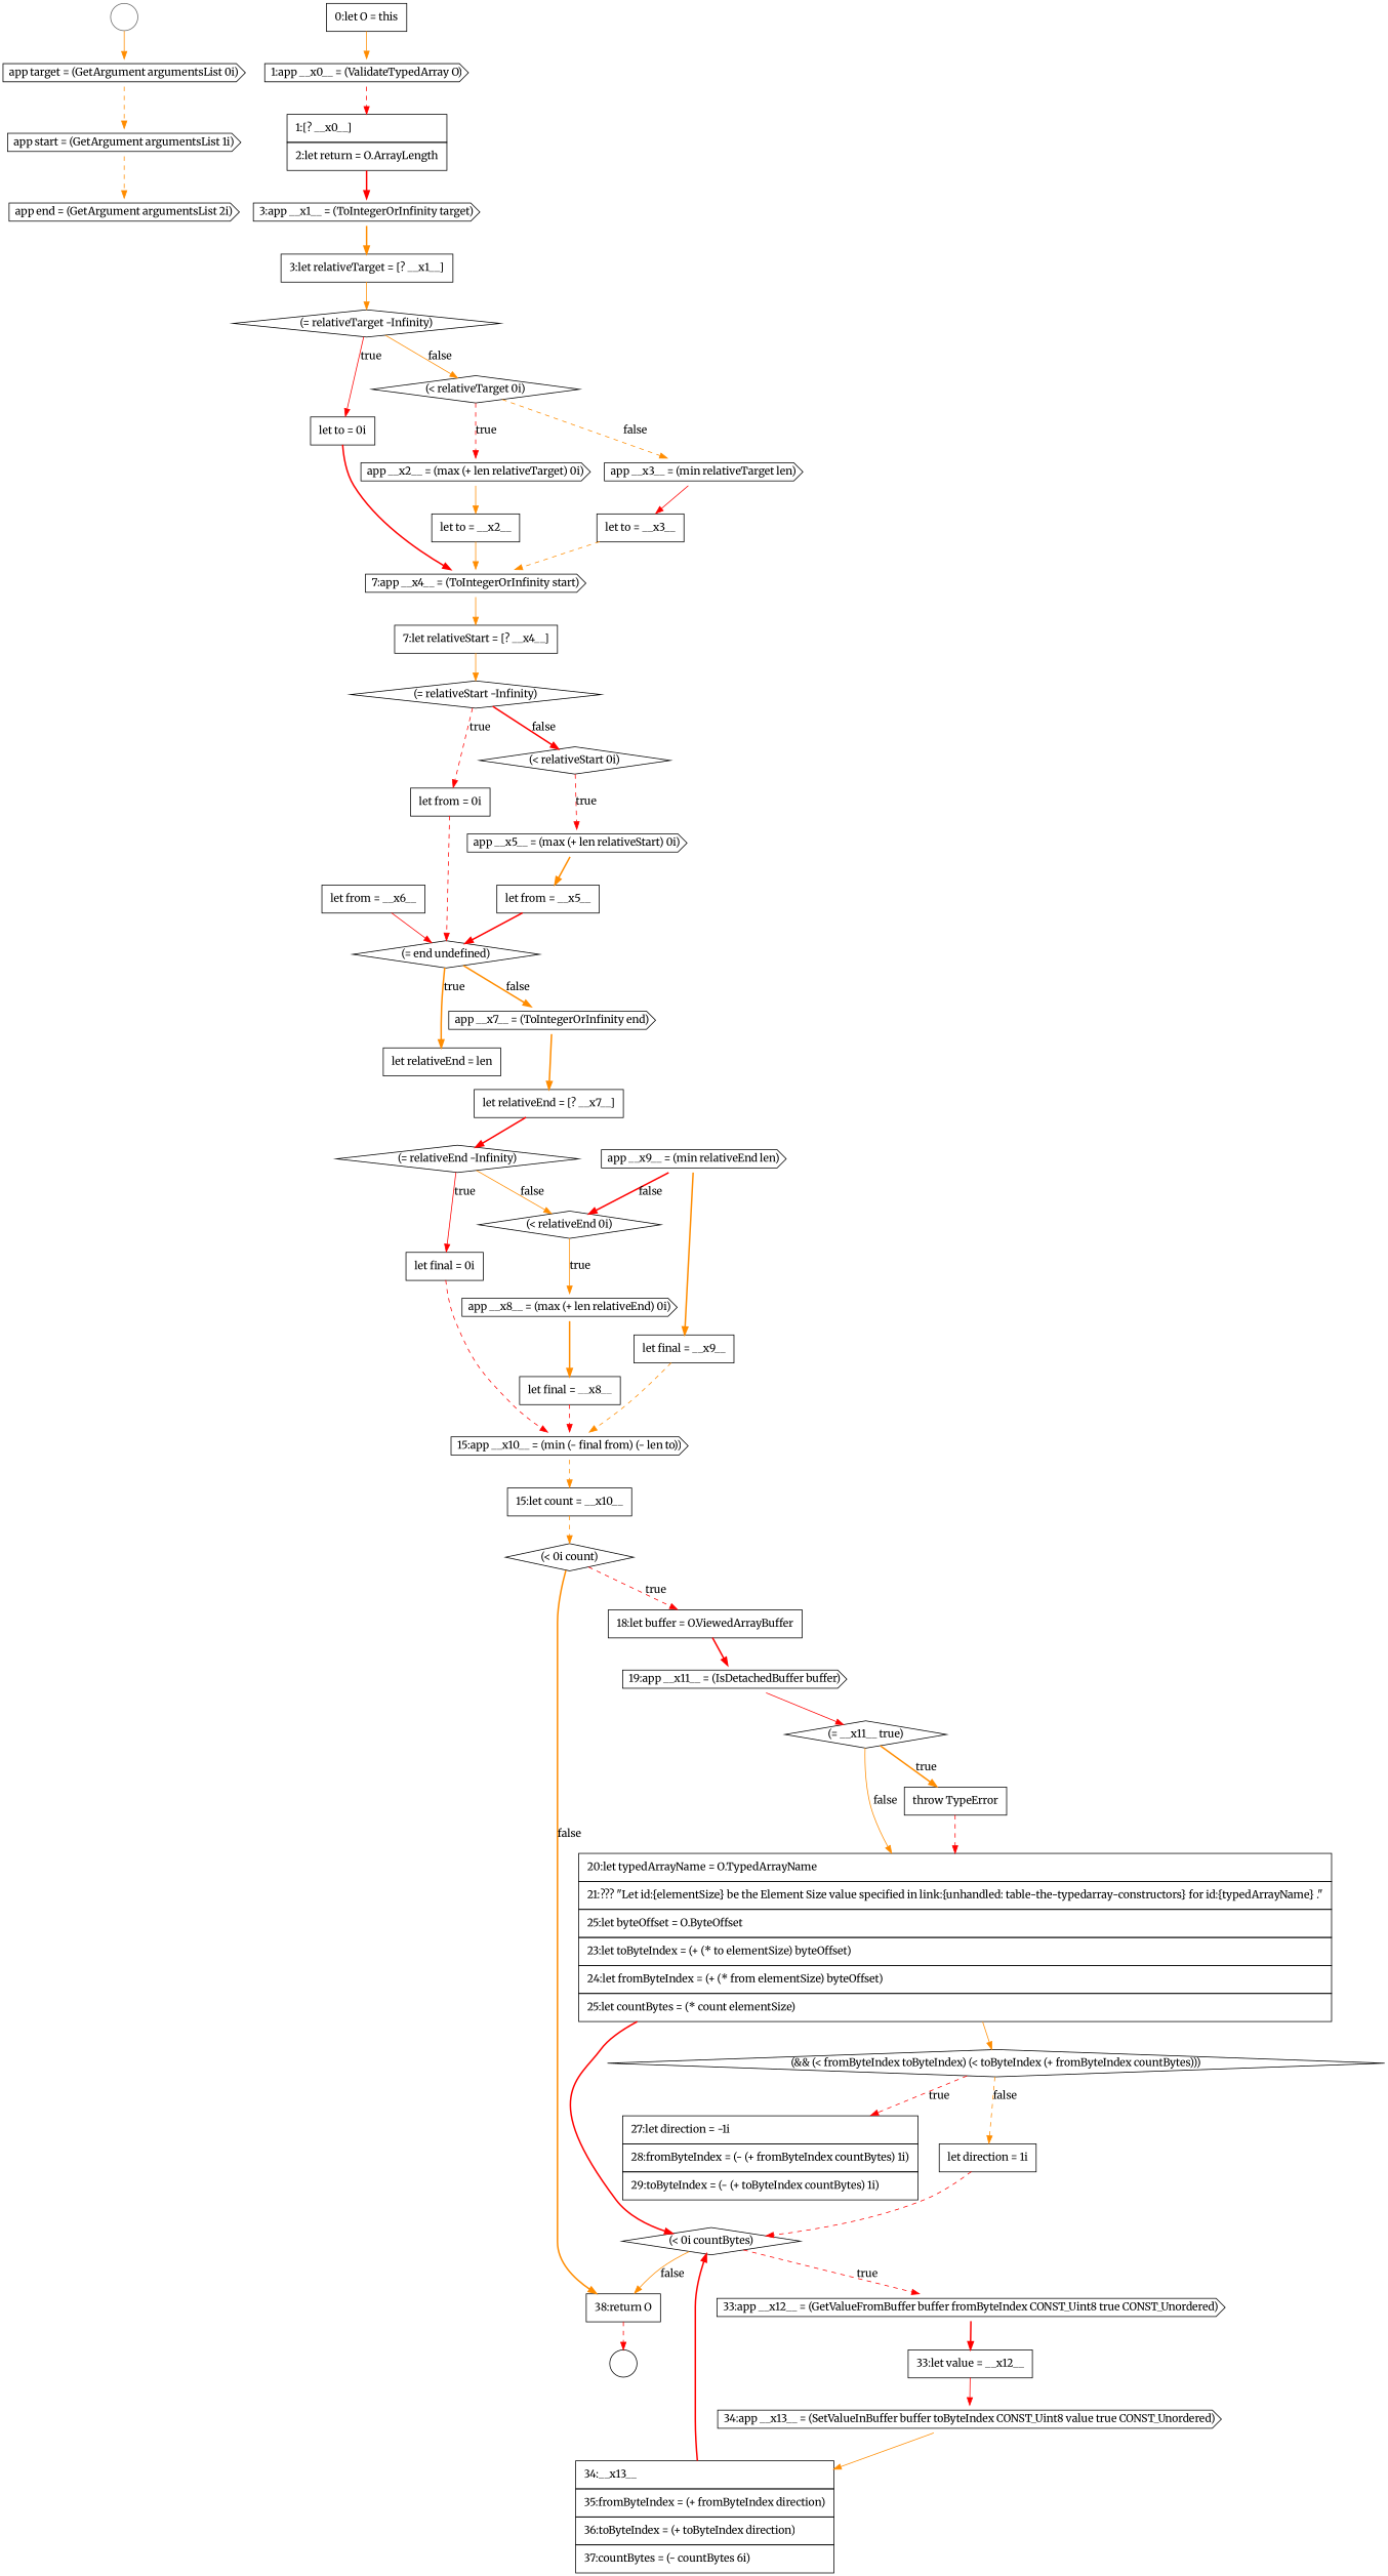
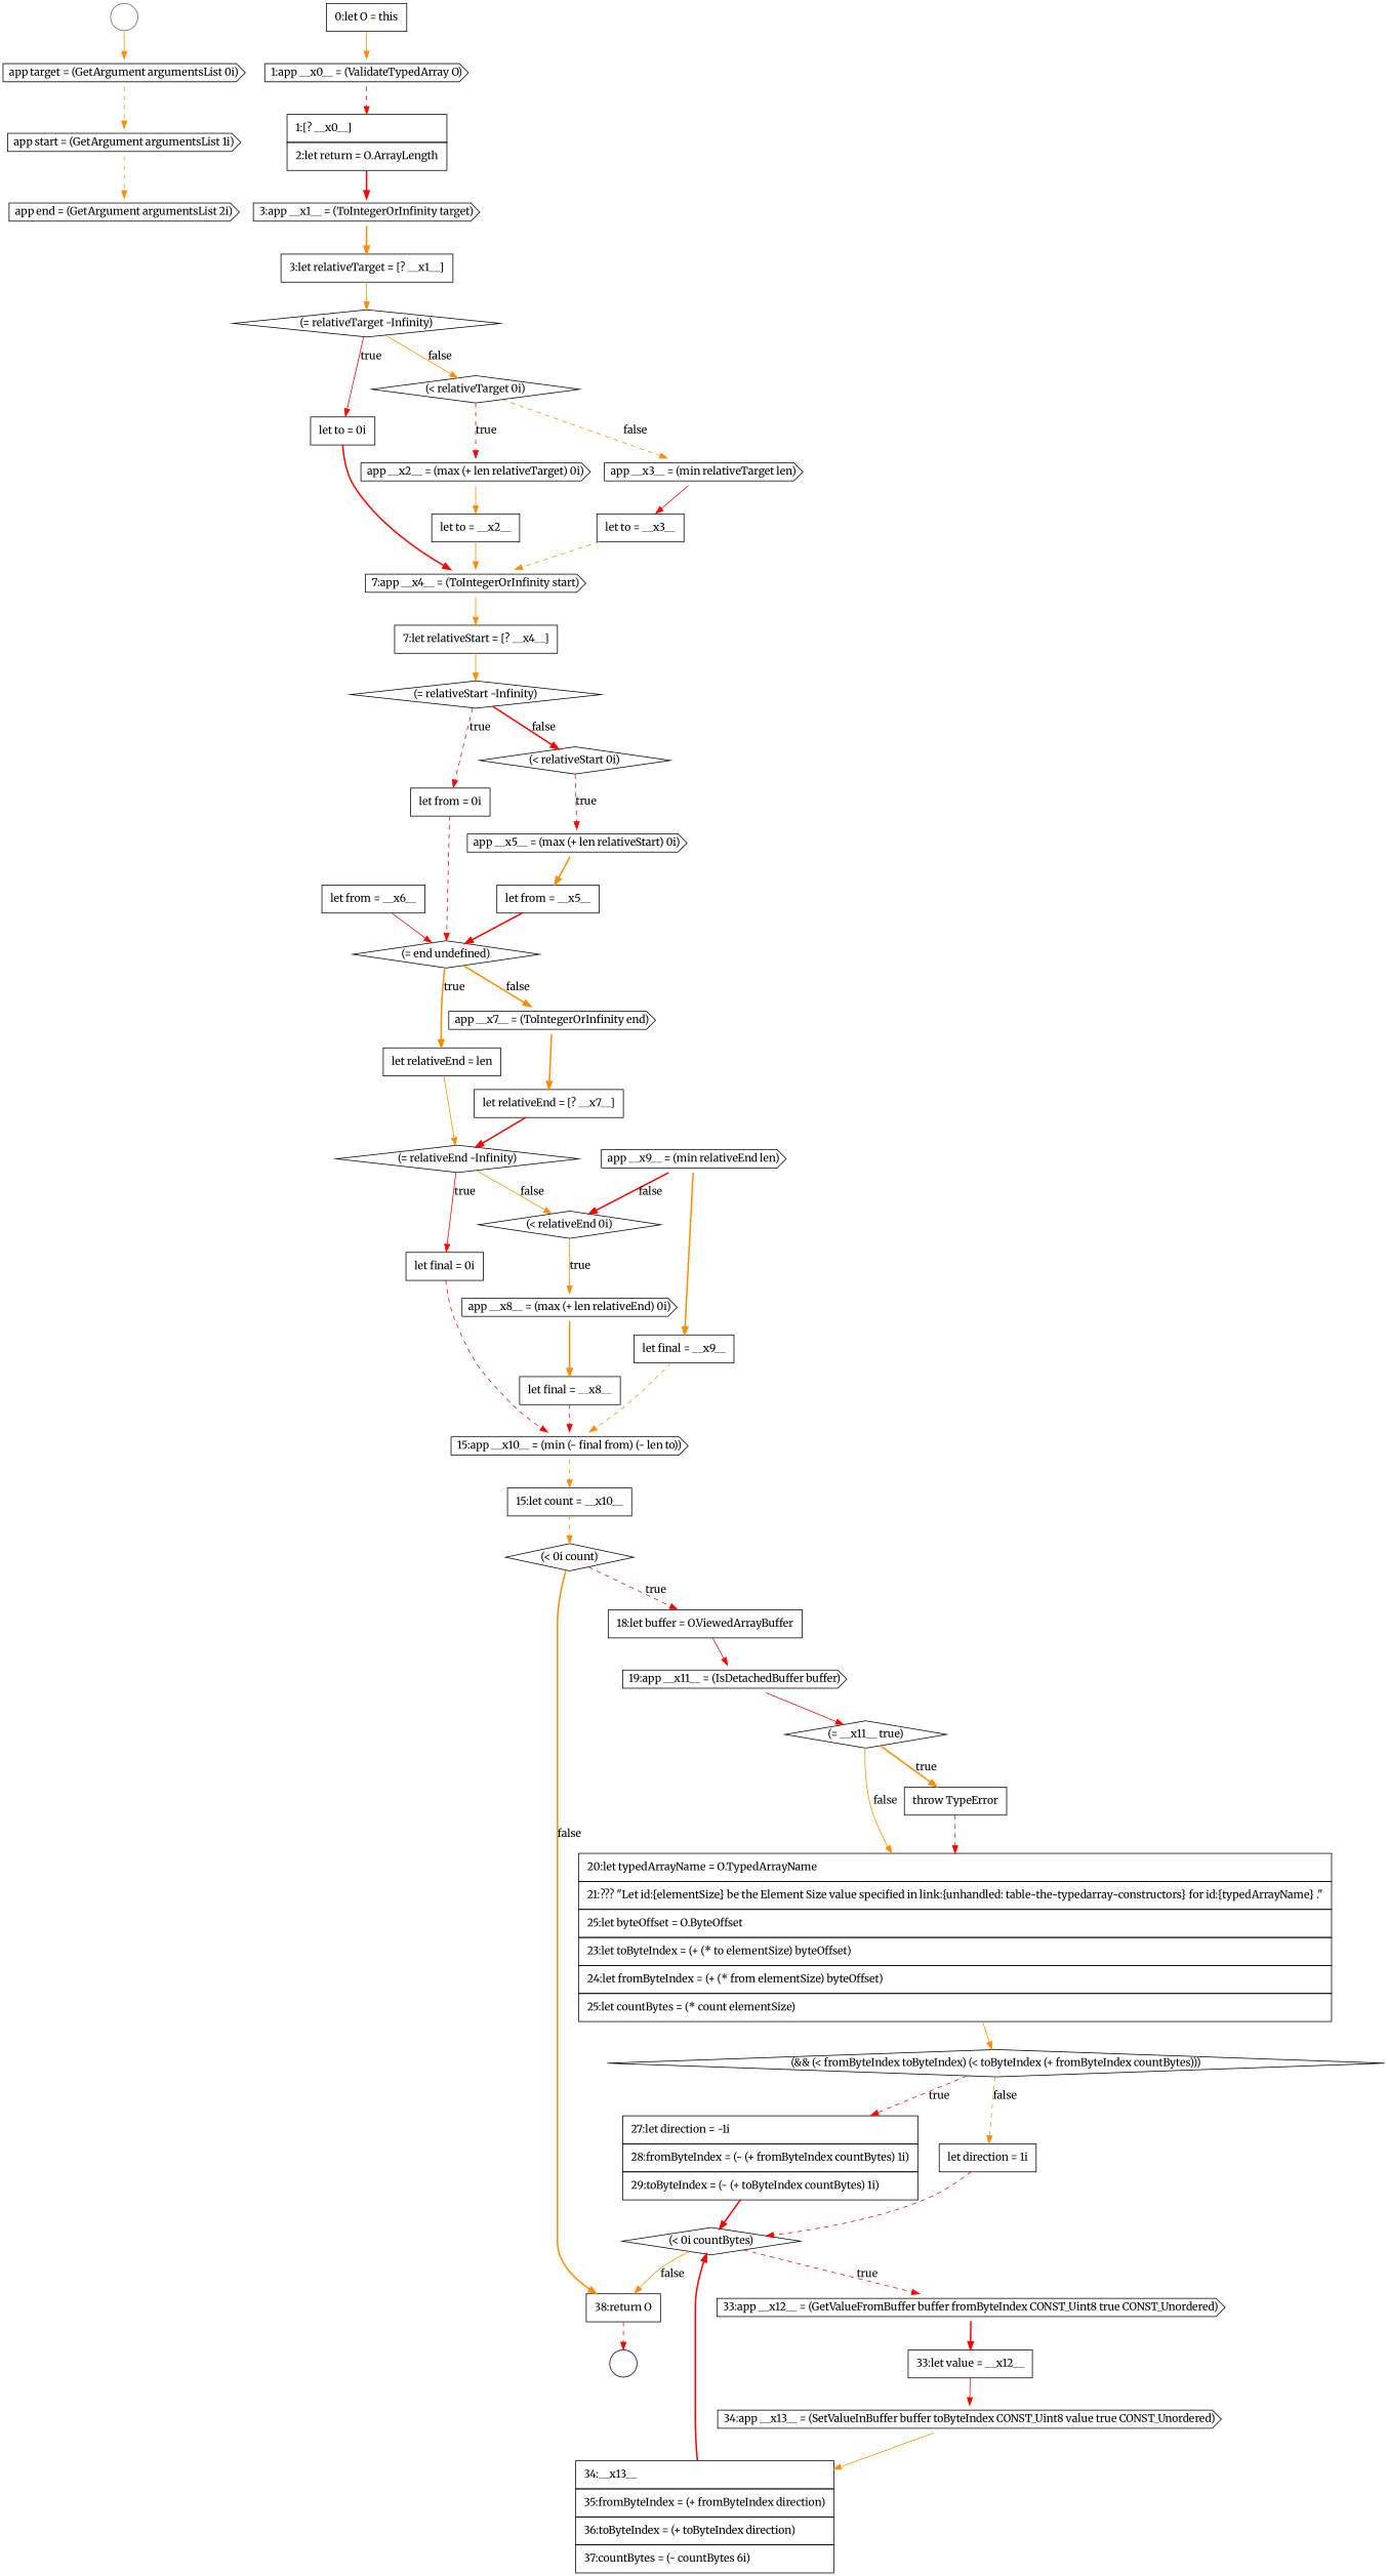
  digraph {
    fontname=Merriweather
    node [color=black fillcolor=white fontname=Merriweather shape=none style=filled]
    edge [color=darkorange fontname=Merriweather style=solid]
    n1 [color=gray40 label=" " shape=circle]
    n2 [label=<<font color="black">app target = (GetArgument argumentsList 0i)</font>> shape=cds]
    n3 [label=<<font color="black">app start = (GetArgument argumentsList 1i)</font>> shape=cds]
    n4 [label=<<font color="black">     <table border="0" cellborder="1" cellspacing="0" cellpadding="10">       <tr><td align="left">0:let O = this</td></tr>     </table>   </font>> margin=0]
    n5 [label=<<font color="black">1:app __x0__ = (ValidateTypedArray O)</font>> shape=cds]
    n6 [label=<<font color="black">     <table border="0" cellborder="1" cellspacing="0" cellpadding="10">       <tr><td align="left">1:[? __x0__]</td></tr>       <tr><td align="left">2:let return = O.ArrayLength</td></tr>     </table>   </font>> margin=0]
    n7 [label=<<font color="black">(= relativeTarget -Infinity)</font>> shape=diamond]
    n8 [label=<<font color="black">(&lt; relativeTarget 0i)</font>> shape=diamond]
    n9 [label=<<font color="black">     <table border="0" cellborder="1" cellspacing="0" cellpadding="10">       <tr><td align="left">let to = 0i</td></tr>     </table>   </font>> margin=0]
    n10 [label=<<font color="black">app __x2__ = (max (+ len relativeTarget) 0i)</font>> shape=cds]
    n11 [label=<<font color="black">app __x3__ = (min relativeTarget len)</font>> shape=cds]
    n12 [label=<<font color="black">7:app __x4__ = (ToIntegerOrInfinity start)</font>> shape=cds]
    n13 [label=" " shape=circle]
    n14 [label=<<font color="black">3:app __x1__ = (ToIntegerOrInfinity target)</font>> shape=cds]
    n15 [label=<<font color="black">app end = (GetArgument argumentsList 2i)</font>> shape=cds]
    n16 [label=<<font color="black">     <table border="0" cellborder="1" cellspacing="0" cellpadding="10">       <tr><td align="left">3:let relativeTarget = [? __x1__]</td></tr>     </table>   </font>> margin=0]
    n17 [label=<<font color="black">(= __x11__ true)</font>> shape=diamond]
    n18 [label=<<font color="black">     <table border="0" cellborder="1" cellspacing="0" cellpadding="10">       <tr><td align="left">20:let typedArrayName = O.TypedArrayName</td></tr>       <tr><td align="left">21:??? &quot;Let id:{elementSize} be the Element Size value specified in link:{unhandled: table-the-typedarray-constructors} for id:{typedArrayName} .&quot;</td></tr>       <tr><td align="left">25:let byteOffset = O.ByteOffset</td></tr>       <tr><td align="left">23:let toByteIndex = (+ (* to elementSize) byteOffset)</td></tr>       <tr><td align="left">24:let fromByteIndex = (+ (* from elementSize) byteOffset)</td></tr>       <tr><td align="left">25:let countBytes = (* count elementSize)</td></tr>     </table>   </font>> margin=0]
    n19 [label=<<font color="black">     <table border="0" cellborder="1" cellspacing="0" cellpadding="10">       <tr><td align="left">throw TypeError</td></tr>     </table>   </font>> margin=0]
    n20 [label=<<font color="black">(&amp;&amp; (&lt; fromByteIndex toByteIndex) (&lt; toByteIndex (+ fromByteIndex countBytes)))</font>> shape=diamond]
    n21 [label=<<font color="black">     <table border="0" cellborder="1" cellspacing="0" cellpadding="10">       <tr><td align="left">let from = __x6__</td></tr>     </table>   </font>> margin=0]
    n22 [label=<<font color="black">(= end undefined)</font>> shape=diamond]
    n23 [label=<<font color="black">15:app __x10__ = (min (- final from) (- len to))</font>> shape=cds]
    n24 [label=<<font color="black">     <table border="0" cellborder="1" cellspacing="0" cellpadding="10">       <tr><td align="left">15:let count = __x10__</td></tr>     </table>   </font>> margin=0]
    n25 [label=<<font color="black">(&lt; 0i count)</font>> shape=diamond]
    n26 [label=<<font color="black">app __x7__ = (ToIntegerOrInfinity end)</font>> shape=cds]
    n27 [label=<<font color="black">     <table border="0" cellborder="1" cellspacing="0" cellpadding="10">       <tr><td align="left">let relativeEnd = len</td></tr>     </table>   </font>> margin=0]
    n28 [label=<<font color="black">     <table border="0" cellborder="1" cellspacing="0" cellpadding="10">       <tr><td align="left">34:__x13__</td></tr>       <tr><td align="left">35:fromByteIndex = (+ fromByteIndex direction)</td></tr>       <tr><td align="left">36:toByteIndex = (+ toByteIndex direction)</td></tr>       <tr><td align="left">37:countBytes = (- countBytes 6i)</td></tr>     </table>   </font>> margin=0]
    n29 [label=<<font color="black">(&lt; 0i countBytes)</font>> shape=diamond]
    n30 [label=<<font color="black">     <table border="0" cellborder="1" cellspacing="0" cellpadding="10">       <tr><td align="left">38:return O</td></tr>     </table>   </font>> margin=0]
    n31 [label=<<font color="black">33:app __x12__ = (GetValueFromBuffer buffer fromByteIndex CONST_Uint8 true CONST_Unordered)</font>> shape=cds]
    n32 [label=<<font color="black">     <table border="0" cellborder="1" cellspacing="0" cellpadding="10">       <tr><td align="left">let to = __x2__</td></tr>     </table>   </font>> margin=0]
    n33 [label=<<font color="black">     <table border="0" cellborder="1" cellspacing="0" cellpadding="10">       <tr><td align="left">7:let relativeStart = [? __x4__]</td></tr>     </table>   </font>> margin=0]
    n34 [label=<<font color="black">     <table border="0" cellborder="1" cellspacing="0" cellpadding="10">       <tr><td align="left">let from = 0i</td></tr>     </table>   </font>> margin=0]
    n35 [label=<<font color="black">     <table border="0" cellborder="1" cellspacing="0" cellpadding="10">       <tr><td align="left">27:let direction = -1i</td></tr>       <tr><td align="left">28:fromByteIndex = (- (+ fromByteIndex countBytes) 1i)</td></tr>       <tr><td align="left">29:toByteIndex = (- (+ toByteIndex countBytes) 1i)</td></tr>     </table>   </font>> margin=0]
    n36 [label=<<font color="black">     <table border="0" cellborder="1" cellspacing="0" cellpadding="10">       <tr><td align="left">let relativeEnd = [? __x7__]</td></tr>     </table>   </font>> margin=0]
    n37 [label=<<font color="black">(= relativeEnd -Infinity)</font>> shape=diamond]
    n38 [label=<<font color="black">(&lt; relativeEnd 0i)</font>> shape=diamond]
    n39 [label=<<font color="black">     <table border="0" cellborder="1" cellspacing="0" cellpadding="10">       <tr><td align="left">let final = 0i</td></tr>     </table>   </font>> margin=0]
    n40 [label=<<font color="black">(&lt; relativeStart 0i)</font>> shape=diamond]
    n41 [label=<<font color="black">app __x5__ = (max (+ len relativeStart) 0i)</font>> shape=cds]
    n42 [label=<<font color="black">     <table border="0" cellborder="1" cellspacing="0" cellpadding="10">       <tr><td align="left">let from = __x5__</td></tr>     </table>   </font>> margin=0]
    n43 [label=<<font color="black">app __x8__ = (max (+ len relativeEnd) 0i)</font>> shape=cds]
    n44 [label=<<font color="black">     <table border="0" cellborder="1" cellspacing="0" cellpadding="10">       <tr><td align="left">let final = __x8__</td></tr>     </table>   </font>> margin=0]
    n45 [label=<<font color="black">     <table border="0" cellborder="1" cellspacing="0" cellpadding="10">       <tr><td align="left">18:let buffer = O.ViewedArrayBuffer</td></tr>     </table>   </font>> margin=0]
    n46 [label=<<font color="black">19:app __x11__ = (IsDetachedBuffer buffer)</font>> shape=cds]
    n47 [label=<<font color="black">     <table border="0" cellborder="1" cellspacing="0" cellpadding="10">       <tr><td align="left">let direction = 1i</td></tr>     </table>   </font>> margin=0]
    n48 [label=<<font color="black">(= relativeStart -Infinity)</font>> shape=diamond]
    n49 [label=<<font color="black">app __x9__ = (min relativeEnd len)</font>> shape=cds]
    n50 [label=<<font color="black">     <table border="0" cellborder="1" cellspacing="0" cellpadding="10">       <tr><td align="left">let final = __x9__</td></tr>     </table>   </font>> margin=0]
    n51 [label=<<font color="black">     <table border="0" cellborder="1" cellspacing="0" cellpadding="10">       <tr><td align="left">let to = __x3__</td></tr>     </table>   </font>> margin=0]
    n52 [label=<<font color="black">     <table border="0" cellborder="1" cellspacing="0" cellpadding="10">       <tr><td align="left">33:let value = __x12__</td></tr>     </table>   </font>> margin=0]
    n53 [label=<<font color="black">34:app __x13__ = (SetValueInBuffer buffer toByteIndex CONST_Uint8 value true CONST_Unordered)</font>> shape=cds]
    n1 -> n2
    n2 -> n3 [style=dashed]
    n3 -> n15 [style=dashed]
    n4 -> n5
    n5 -> n6 [color=red style=dashed]
    n6 -> n14 [color=red style=bold]
    n7 -> n8 [label=<<font color="black">false</font>>]
    n7 -> n9 [color=red label=<<font color="black">true</font>>]
    n8 -> n10 [color=red label=<<font color="black">true</font>> style=dashed]
    n8 -> n11 [label=<<font color="black">false</font>> style=dashed]
    n9 -> n12 [color=red style=bold]
    n10 -> n32
    n11 -> n51 [color=red]
    n12 -> n33
    n14 -> n16 [style=bold]
    n16 -> n7
    n17 -> n18 [label=<<font color="black">false</font>>]
    n17 -> n19 [label=<<font color="black">true</font>> style=bold]
    n18 -> n20
    n19 -> n18 [color=red style=dashed]
    n20 -> n35 [color=red label=<<font color="black">true</font>> style=dashed]
    n20 -> n47 [label=<<font color="black">false</font>> style=dashed]
    n21 -> n22 [color=red]
    n22 -> n26 [label=<<font color="black">false</font>> style=bold]
    n22 -> n27 [label=<<font color="black">true</font>> style=bold]
    n23 -> n24 [style=dashed]
    n24 -> n25 [style=dashed]
    n25 -> n30 [label=<<font color="black">false</font>> style=bold]
    n25 -> n45 [color=red label=<<font color="black">true</font>> style=dashed]
    n26 -> n36 [style=bold]
+   n27 -> n37
    n28 -> n29 [color=red style=bold]
    n29 -> n30 [label=<<font color="black">false</font>>]
    n29 -> n31 [color=red label=<<font color="black">true</font>> style=dashed]
    n30 -> n13 [color=red style=dashed]
    n31 -> n52 [color=red style=bold]
    n32 -> n12
    n33 -> n48
    n34 -> n22 [color=red style=dashed]
-   n18 -> n29 [color=red style=bold]
+   n35 -> n29 [color=red style=bold]
    n36 -> n37 [color=red style=bold]
    n37 -> n38 [label=<<font color="black">false</font>>]
    n37 -> n39 [color=red label=<<font color="black">true</font>>]
    n38 -> n43 [label=<<font color="black">true</font>>]
    n39 -> n23 [color=red style=dashed]
    n40 -> n41 [color=red label=<<font color="black">true</font>> style=dashed]
    n41 -> n42 [style=bold]
    n42 -> n22 [color=red style=bold]
    n43 -> n44 [style=bold]
    n44 -> n23 [color=red style=dashed]
-   n45 -> n46 [color=red style=bold]
+   n45 -> n46 [color=red]
    n46 -> n17 [color=red]
    n47 -> n29 [color=red style=dashed]
    n48 -> n34 [color=red label=<<font color="black">true</font>> style=dashed]
    n48 -> n40 [color=red label=<<font color="black">false</font>> style=bold]
    n49 -> n38 [color=red label=<<font color="black">false</font>> style=bold]
    n49 -> n50 [style=bold]
    n50 -> n23 [style=dashed]
    n51 -> n12 [style=dashed]
    n52 -> n53 [color=red]
    n53 -> n28
  }
